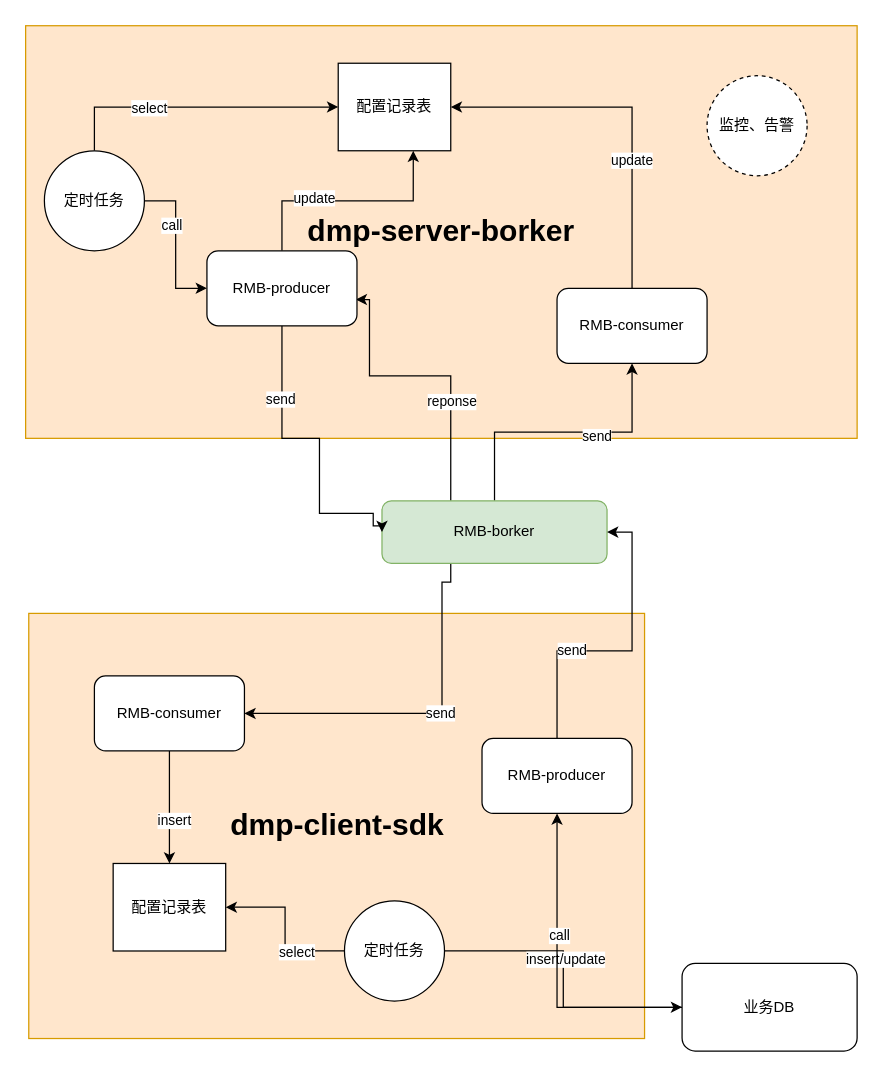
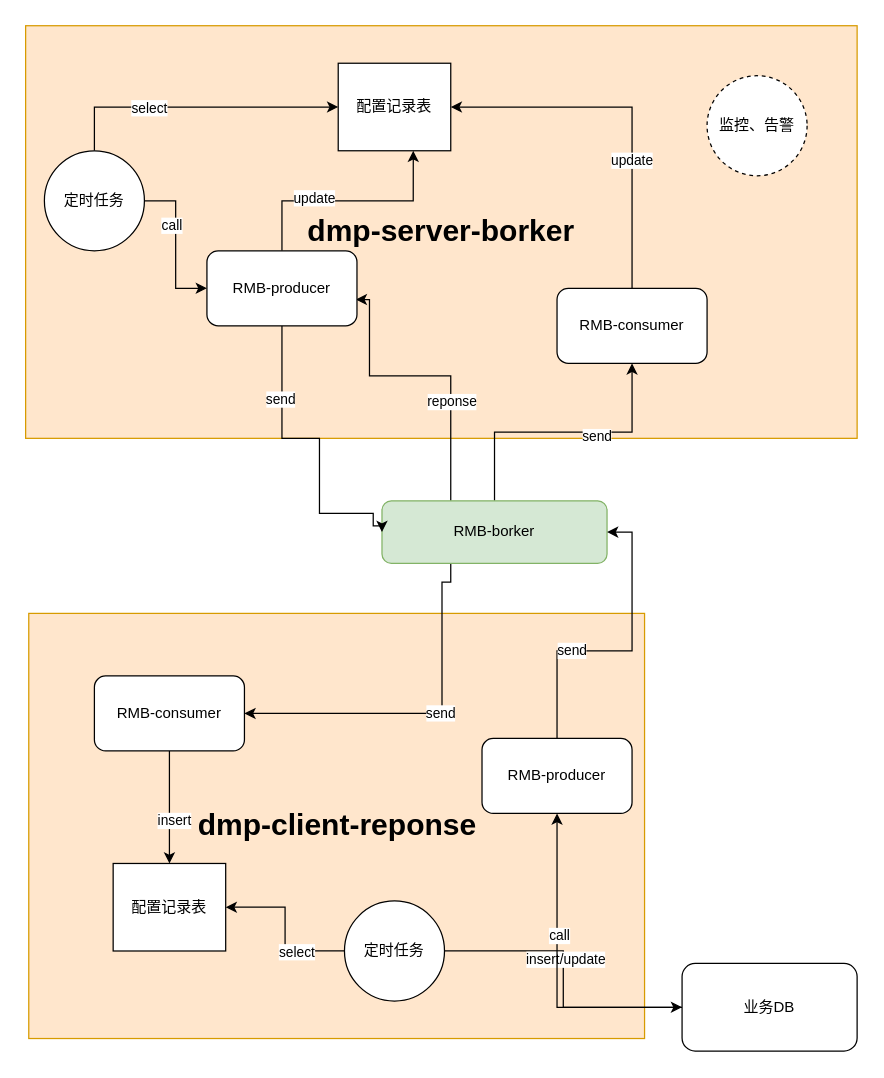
  <mxCell id="0" />
  <mxCell id="1" parent="0" />
  <mxCell id="2" value="&lt;h1&gt;dmp-server-borker&lt;/h1&gt;" style="rounded=0;whiteSpace=wrap;html=1;fillColor=#ffe6cc;strokeColor=#d79b00;" vertex="1" parent="1"><mxGeometry x="20" y="20" width="665" height="330" as="geometry" /></mxCell>
- <mxCell id="3" value="&lt;h1&gt;dmp-client-sdk&lt;/h1&gt;" style="rounded=0;whiteSpace=wrap;html=1;fillColor=#ffe6cc;strokeColor=#d79b00;" vertex="1" parent="1"><mxGeometry x="22.5" y="490" width="492.5" height="340" as="geometry" /></mxCell>
+ <mxCell id="3" value="&lt;h1&gt;dmp-client-reponse&lt;/h1&gt;" style="rounded=0;whiteSpace=wrap;html=1;fillColor=#ffe6cc;strokeColor=#d79b00;" vertex="1" parent="1"><mxGeometry x="22.5" y="490" width="492.5" height="340" as="geometry" /></mxCell>
  <mxCell id="4" style="edgeStyle=orthogonalEdgeStyle;rounded=0;orthogonalLoop=1;jettySize=auto;html=1;entryX=0.992;entryY=0.65;entryDx=0;entryDy=0;entryPerimeter=0;" edge="1" parent="1" source="10" target="21"><mxGeometry relative="1" as="geometry"><Array as="points"><mxPoint x="360" y="300" /><mxPoint x="295" y="300" /><mxPoint x="295" y="239" /></Array></mxGeometry></mxCell>
  <mxCell id="5" value="reponse" style="edgeLabel;html=1;align=center;verticalAlign=middle;resizable=0;points=[];" vertex="1" connectable="0" parent="4"><mxGeometry x="-0.325" relative="1" as="geometry"><mxPoint as="offset" /></mxGeometry></mxCell>
  <mxCell id="6" value="" style="edgeStyle=orthogonalEdgeStyle;rounded=0;orthogonalLoop=1;jettySize=auto;html=1;entryX=1;entryY=0.5;entryDx=0;entryDy=0;" edge="1" parent="1" source="10" target="24"><mxGeometry relative="1" as="geometry"><Array as="points"><mxPoint x="360" y="465" /><mxPoint x="353" y="465" /><mxPoint x="353" y="570" /></Array></mxGeometry></mxCell>
  <mxCell id="7" value="send" style="edgeLabel;html=1;align=center;verticalAlign=middle;resizable=0;points=[];" vertex="1" connectable="0" parent="6"><mxGeometry x="-0.119" y="-2" relative="1" as="geometry"><mxPoint as="offset" /></mxGeometry></mxCell>
  <mxCell id="8" style="edgeStyle=orthogonalEdgeStyle;rounded=0;orthogonalLoop=1;jettySize=auto;html=1;" edge="1" parent="1" source="10" target="39"><mxGeometry relative="1" as="geometry" /></mxCell>
  <mxCell id="9" value="send" style="edgeLabel;html=1;align=center;verticalAlign=middle;resizable=0;points=[];" vertex="1" connectable="0" parent="8"><mxGeometry x="0.236" y="-3" relative="1" as="geometry"><mxPoint as="offset" /></mxGeometry></mxCell>
  <mxCell id="10" value="RMB-borker" style="rounded=1;whiteSpace=wrap;html=1;fillColor=#d5e8d4;strokeColor=#82b366;" vertex="1" parent="1"><mxGeometry x="305" y="400" width="180" height="50" as="geometry" /></mxCell>
  <mxCell id="11" value="配置记录表" style="rounded=0;whiteSpace=wrap;html=1;" vertex="1" parent="1"><mxGeometry x="270" y="50" width="90" height="70" as="geometry" /></mxCell>
  <mxCell id="12" value="" style="edgeStyle=orthogonalEdgeStyle;rounded=0;orthogonalLoop=1;jettySize=auto;html=1;" edge="1" parent="1" source="16" target="11"><mxGeometry relative="1" as="geometry"><Array as="points"><mxPoint x="75" y="85" /></Array></mxGeometry></mxCell>
  <mxCell id="13" value="select" style="edgeLabel;html=1;align=center;verticalAlign=middle;resizable=0;points=[];" vertex="1" connectable="0" parent="12"><mxGeometry x="-0.322" relative="1" as="geometry"><mxPoint as="offset" /></mxGeometry></mxCell>
  <mxCell id="14" value="" style="edgeStyle=orthogonalEdgeStyle;rounded=0;orthogonalLoop=1;jettySize=auto;html=1;" edge="1" parent="1" source="16" target="21"><mxGeometry relative="1" as="geometry" /></mxCell>
  <mxCell id="15" value="call" style="edgeLabel;html=1;align=center;verticalAlign=middle;resizable=0;points=[];" vertex="1" connectable="0" parent="14"><mxGeometry x="-0.267" y="-4" relative="1" as="geometry"><mxPoint as="offset" /></mxGeometry></mxCell>
  <mxCell id="16" value="定时任务" style="ellipse;whiteSpace=wrap;html=1;aspect=fixed;" vertex="1" parent="1"><mxGeometry x="35" y="120" width="80" height="80" as="geometry" /></mxCell>
  <mxCell id="17" style="edgeStyle=orthogonalEdgeStyle;rounded=0;orthogonalLoop=1;jettySize=auto;html=1;entryX=0;entryY=0.5;entryDx=0;entryDy=0;" edge="1" parent="1" source="21" target="10"><mxGeometry relative="1" as="geometry"><mxPoint x="298" y="430" as="targetPoint" /><Array as="points"><mxPoint x="225" y="350" /><mxPoint x="255" y="350" /><mxPoint x="255" y="410" /><mxPoint x="298" y="410" /><mxPoint x="298" y="420" /></Array></mxGeometry></mxCell>
  <mxCell id="18" value="send" style="edgeLabel;html=1;align=center;verticalAlign=middle;resizable=0;points=[];" vertex="1" connectable="0" parent="17"><mxGeometry x="-0.529" y="-2" relative="1" as="geometry"><mxPoint as="offset" /></mxGeometry></mxCell>
  <mxCell id="19" style="edgeStyle=orthogonalEdgeStyle;rounded=0;orthogonalLoop=1;jettySize=auto;html=1;entryX=0.667;entryY=1;entryDx=0;entryDy=0;entryPerimeter=0;" edge="1" parent="1" source="21" target="11"><mxGeometry relative="1" as="geometry" /></mxCell>
  <mxCell id="20" value="update" style="edgeLabel;html=1;align=center;verticalAlign=middle;resizable=0;points=[];" vertex="1" connectable="0" parent="19"><mxGeometry x="-0.297" y="3" relative="1" as="geometry"><mxPoint as="offset" /></mxGeometry></mxCell>
  <mxCell id="21" value="RMB-producer" style="rounded=1;whiteSpace=wrap;html=1;" vertex="1" parent="1"><mxGeometry x="165" y="200" width="120" height="60" as="geometry" /></mxCell>
  <mxCell id="22" style="edgeStyle=orthogonalEdgeStyle;rounded=0;orthogonalLoop=1;jettySize=auto;html=1;entryX=0.5;entryY=0;entryDx=0;entryDy=0;" edge="1" parent="1" source="24" target="25"><mxGeometry relative="1" as="geometry" /></mxCell>
  <mxCell id="23" value="insert" style="edgeLabel;html=1;align=center;verticalAlign=middle;resizable=0;points=[];" vertex="1" connectable="0" parent="22"><mxGeometry x="0.222" y="3" relative="1" as="geometry"><mxPoint as="offset" /></mxGeometry></mxCell>
  <mxCell id="24" value="RMB-consumer" style="rounded=1;whiteSpace=wrap;html=1;" vertex="1" parent="1"><mxGeometry x="75" y="540" width="120" height="60" as="geometry" /></mxCell>
  <mxCell id="25" value="配置记录表" style="rounded=0;whiteSpace=wrap;html=1;" vertex="1" parent="1"><mxGeometry x="90" y="690" width="90" height="70" as="geometry" /></mxCell>
  <mxCell id="26" value="" style="edgeStyle=orthogonalEdgeStyle;rounded=0;orthogonalLoop=1;jettySize=auto;html=1;" edge="1" parent="1" source="30" target="25"><mxGeometry relative="1" as="geometry" /></mxCell>
  <mxCell id="27" value="select" style="edgeLabel;html=1;align=center;verticalAlign=middle;resizable=0;points=[];" vertex="1" connectable="0" parent="26"><mxGeometry x="-0.4" relative="1" as="geometry"><mxPoint as="offset" /></mxGeometry></mxCell>
  <mxCell id="28" style="edgeStyle=orthogonalEdgeStyle;rounded=0;orthogonalLoop=1;jettySize=auto;html=1;entryX=0;entryY=0.5;entryDx=0;entryDy=0;" edge="1" parent="1" source="30" target="33"><mxGeometry relative="1" as="geometry" /></mxCell>
  <mxCell id="29" value="insert/update" style="edgeLabel;html=1;align=center;verticalAlign=middle;resizable=0;points=[];" vertex="1" connectable="0" parent="28"><mxGeometry x="-0.139" y="1" relative="1" as="geometry"><mxPoint as="offset" /></mxGeometry></mxCell>
  <mxCell id="30" value="定时任务" style="ellipse;whiteSpace=wrap;html=1;aspect=fixed;" vertex="1" parent="1"><mxGeometry x="275" y="720" width="80" height="80" as="geometry" /></mxCell>
  <mxCell id="31" style="edgeStyle=orthogonalEdgeStyle;rounded=0;orthogonalLoop=1;jettySize=auto;html=1;entryX=0.5;entryY=1;entryDx=0;entryDy=0;" edge="1" parent="1" source="33" target="36"><mxGeometry relative="1" as="geometry" /></mxCell>
  <mxCell id="32" value="call" style="edgeLabel;html=1;align=center;verticalAlign=middle;resizable=0;points=[];" vertex="1" connectable="0" parent="31"><mxGeometry x="0.239" y="-1" relative="1" as="geometry"><mxPoint as="offset" /></mxGeometry></mxCell>
  <mxCell id="33" value="业务DB" style="rounded=1;whiteSpace=wrap;html=1;" vertex="1" parent="1"><mxGeometry x="545" y="770" width="140" height="70" as="geometry" /></mxCell>
  <mxCell id="34" style="edgeStyle=orthogonalEdgeStyle;rounded=0;orthogonalLoop=1;jettySize=auto;html=1;entryX=1;entryY=0.5;entryDx=0;entryDy=0;" edge="1" parent="1" source="36" target="10"><mxGeometry relative="1" as="geometry" /></mxCell>
  <mxCell id="35" value="send" style="edgeLabel;html=1;align=center;verticalAlign=middle;resizable=0;points=[];" vertex="1" connectable="0" parent="34"><mxGeometry x="-0.34" y="1" relative="1" as="geometry"><mxPoint as="offset" /></mxGeometry></mxCell>
  <mxCell id="36" value="RMB-producer" style="rounded=1;whiteSpace=wrap;html=1;" vertex="1" parent="1"><mxGeometry x="385" y="590" width="120" height="60" as="geometry" /></mxCell>
  <mxCell id="37" style="edgeStyle=orthogonalEdgeStyle;rounded=0;orthogonalLoop=1;jettySize=auto;html=1;entryX=1;entryY=0.5;entryDx=0;entryDy=0;" edge="1" parent="1" source="39" target="11"><mxGeometry relative="1" as="geometry"><Array as="points"><mxPoint x="505" y="85" /></Array></mxGeometry></mxCell>
  <mxCell id="38" value="update" style="edgeLabel;html=1;align=center;verticalAlign=middle;resizable=0;points=[];" vertex="1" connectable="0" parent="37"><mxGeometry x="-0.29" y="1" relative="1" as="geometry"><mxPoint as="offset" /></mxGeometry></mxCell>
  <mxCell id="39" value="RMB-consumer" style="rounded=1;whiteSpace=wrap;html=1;" vertex="1" parent="1"><mxGeometry x="445" y="230" width="120" height="60" as="geometry" /></mxCell>
  <mxCell id="40" value="监控、告警" style="ellipse;whiteSpace=wrap;html=1;aspect=fixed;dashed=1;" vertex="1" parent="1"><mxGeometry x="565" y="60" width="80" height="80" as="geometry" /></mxCell>
